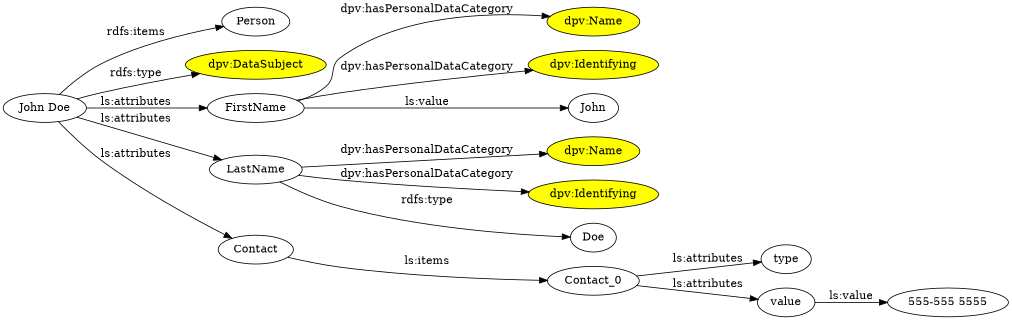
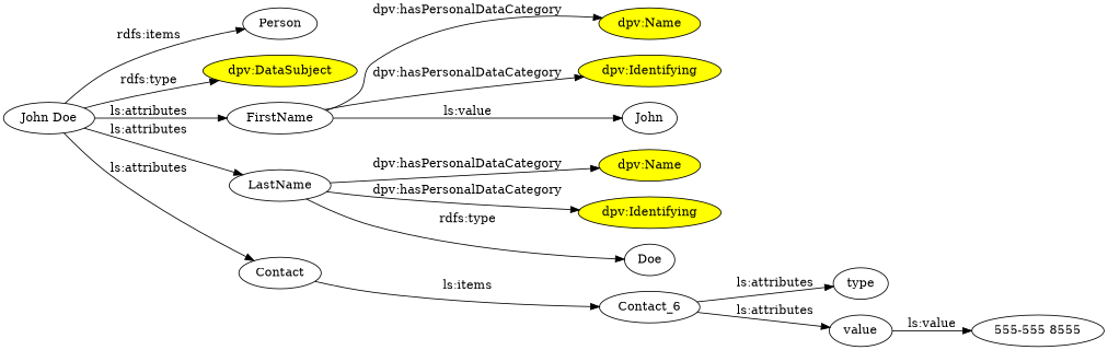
  digraph {
    rankdir=LR
    n1 [label=Person]
    n2 [fillcolor=yellow label="dpv:DataSubject" style=filled]
    n3 [label="John Doe"]
    FirstName
    LastName
    Contact
    n7 [fillcolor=yellow label="dpv:Name" style=filled]
    n8 [fillcolor=yellow label="dpv:Identifying" style=filled]
    John
    n10 [fillcolor=yellow label="dpv:Name" style=filled]
    n11 [fillcolor=yellow label="dpv:Identifying" style=filled]
    Doe
-   Contact_0
-   n14 [label="555-555 5555"]
+   Contact_0 [label=Contact_6]
+   n14 [label="555-555 8555"]
    type
    value
    n3 -> n1 [label="rdfs:items"]
    n3 -> n2 [label="rdfs:type"]
    n3 -> FirstName [label="ls:attributes"]
    n3 -> LastName [label="ls:attributes"]
    n3 -> Contact [label="ls:attributes"]
    FirstName -> n7 [label="dpv:hasPersonalDataCategory"]
    FirstName -> n8 [label="dpv:hasPersonalDataCategory"]
    FirstName -> John [label="ls:value"]
    LastName -> n10 [label="dpv:hasPersonalDataCategory"]
    LastName -> n11 [label="dpv:hasPersonalDataCategory"]
    LastName -> Doe [label="rdfs:type"]
    Contact -> Contact_0 [label="ls:items"]
    Contact_0 -> type [label="ls:attributes"]
    Contact_0 -> value [label="ls:attributes"]
    value -> n14 [label="ls:value"]
  }
